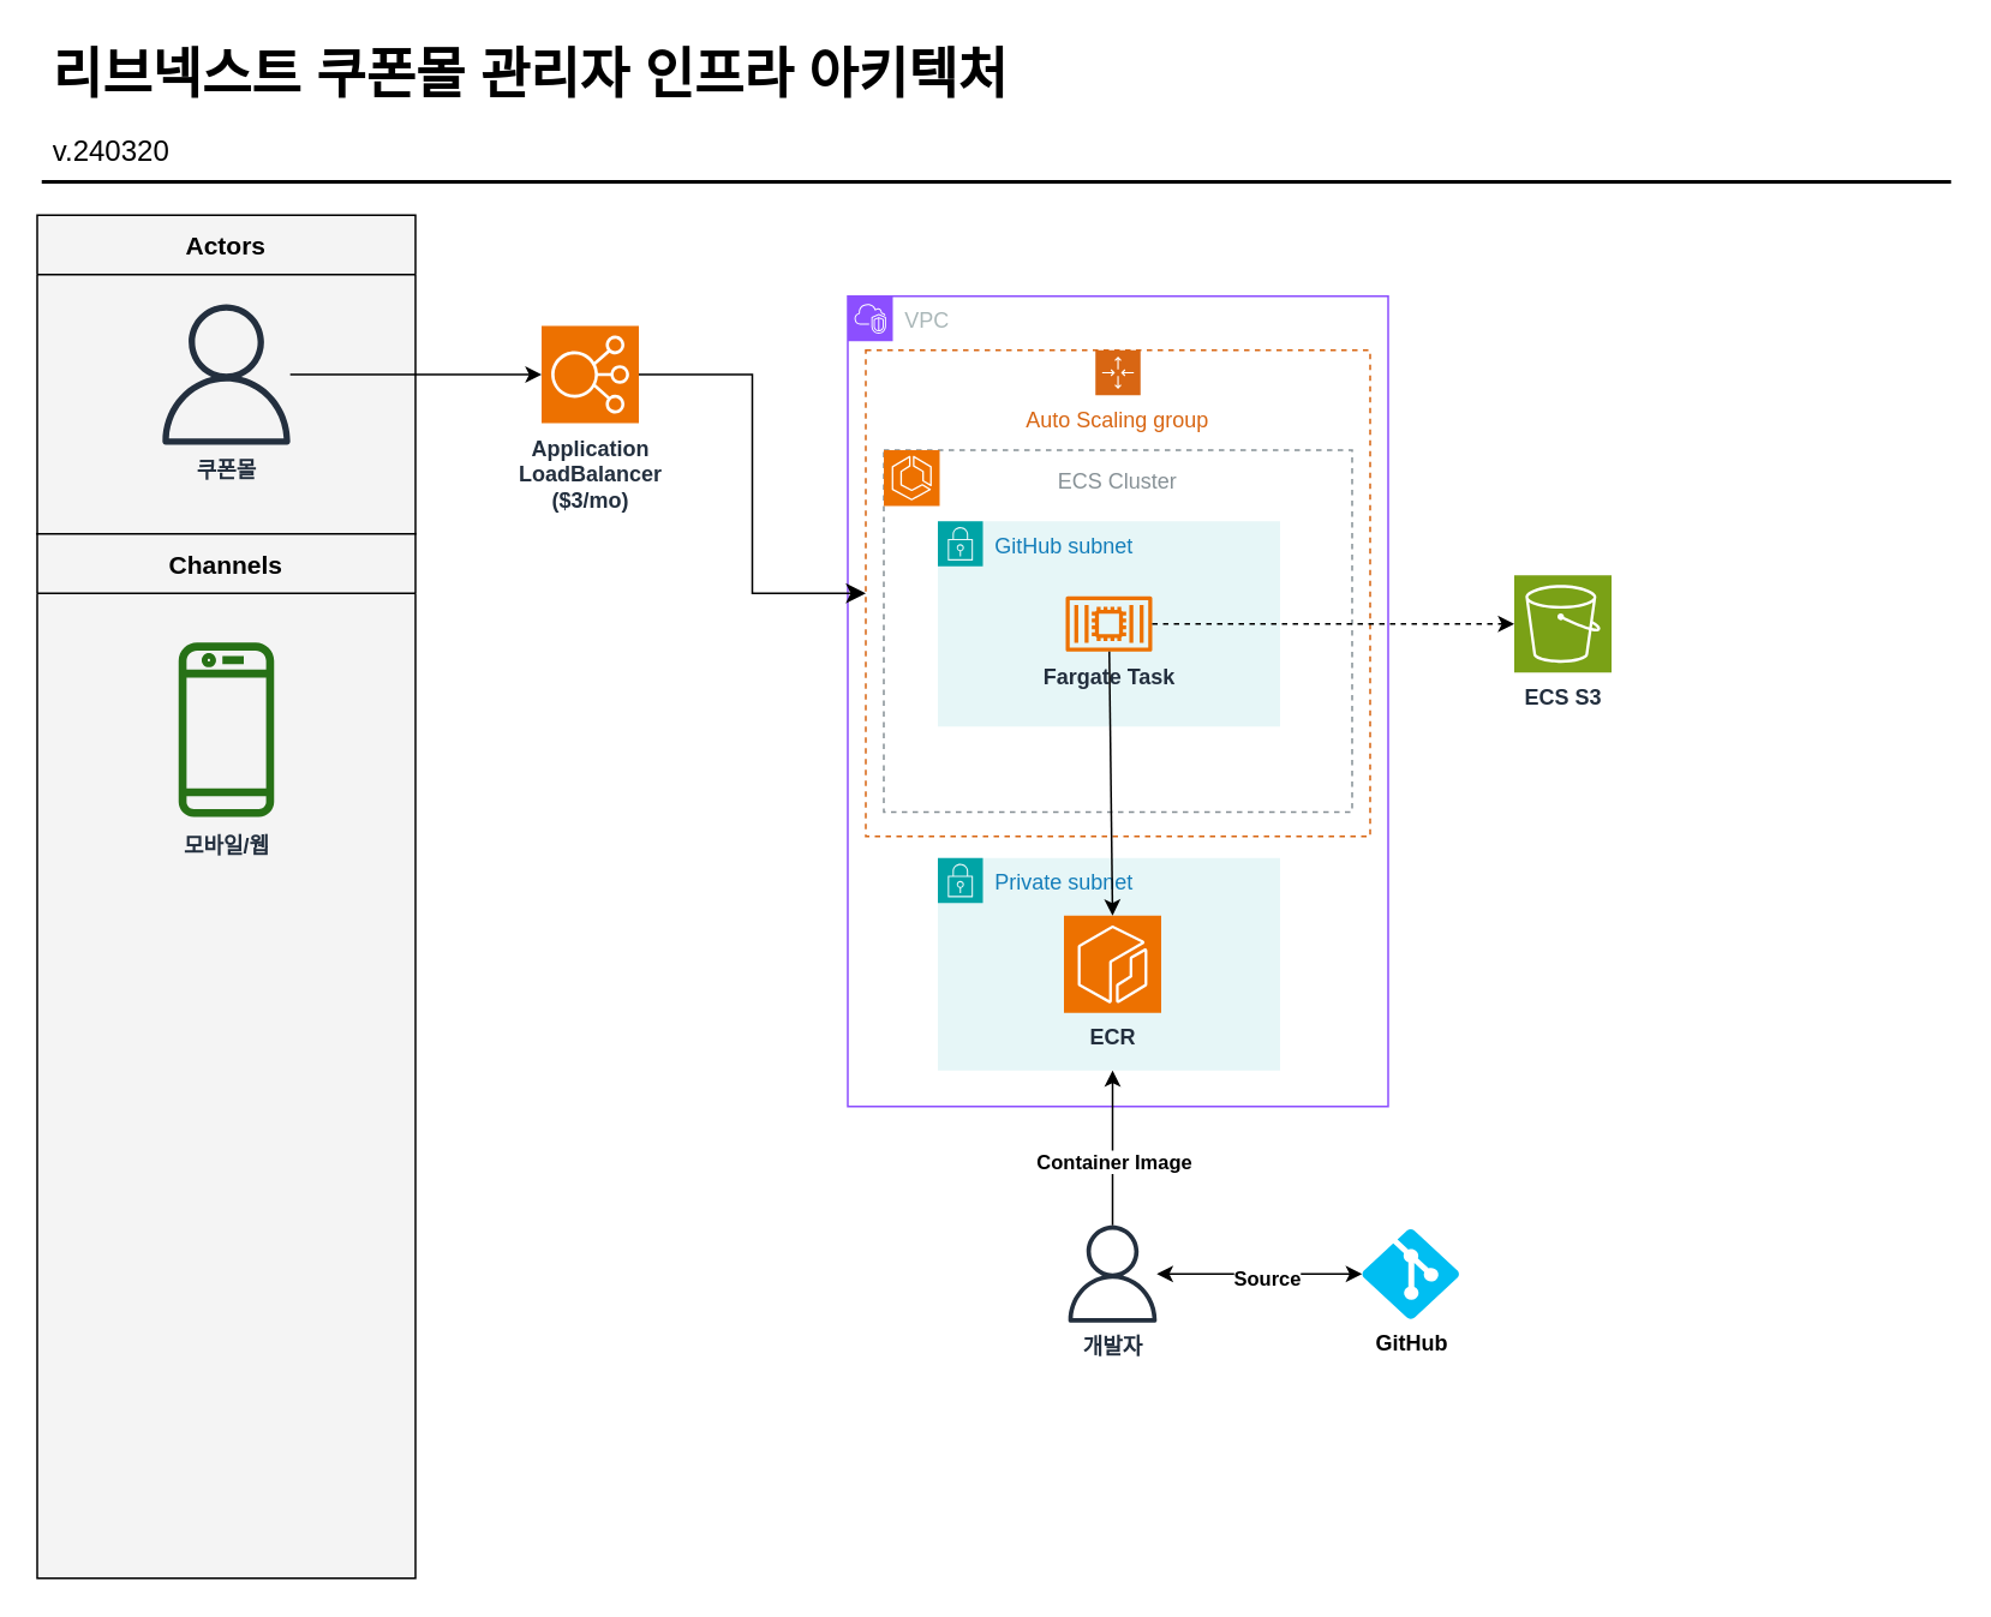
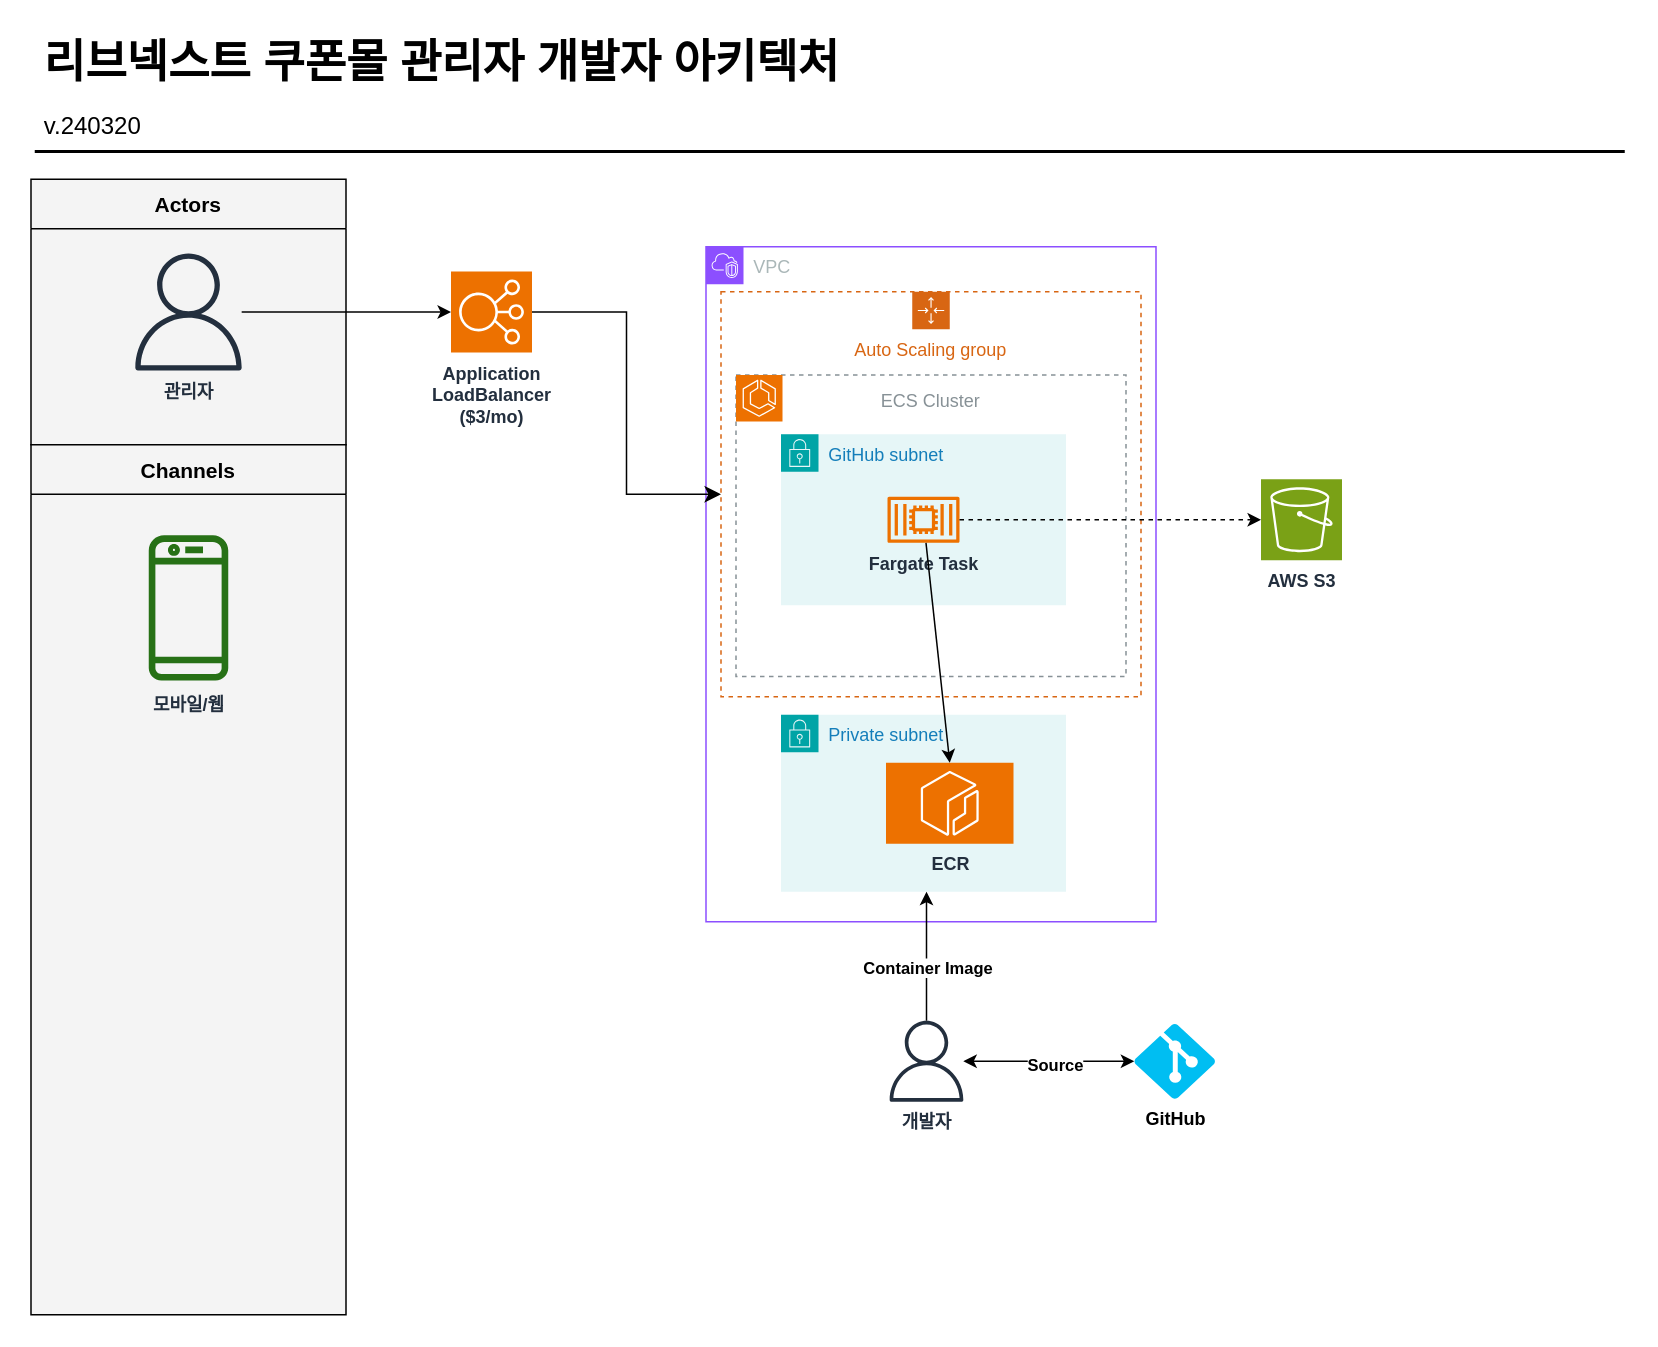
  <mxCell id="0" />
  <mxCell id="1" parent="0" />
  <mxCell id="2" value="VPC" style="points=[[0,0],[0.25,0],[0.5,0],[0.75,0],[1,0],[1,0.25],[1,0.5],[1,0.75],[1,1],[0.75,1],[0.5,1],[0.25,1],[0,1],[0,0.75],[0,0.5],[0,0.25]];outlineConnect=0;gradientColor=none;html=1;whiteSpace=wrap;fontSize=12;fontStyle=0;container=0;pointerEvents=0;collapsible=0;recursiveResize=0;shape=mxgraph.aws4.group;grIcon=mxgraph.aws4.group_vpc2;strokeColor=#8C4FFF;fillColor=none;verticalAlign=top;align=left;spacingLeft=30;fontColor=#AAB7B8;dashed=0;" vertex="1" parent="1"><mxGeometry x="470" y="164" width="300" height="450" as="geometry" /></mxCell>
- <mxCell id="3" value="리브넥스트 쿠폰몰 관리자 인프라 아키텍처" style="text;html=1;resizable=0;points=[];autosize=1;align=left;verticalAlign=top;spacingTop=-4;fontSize=30;fontStyle=1;labelBackgroundColor=none;" parent="1" vertex="1"><mxGeometry x="26.5" y="20.5" width="600" height="40" as="geometry" /></mxCell>
+ <mxCell id="3" value="리브넥스트 쿠폰몰 관리자 개발자 아키텍처" style="text;html=1;resizable=0;points=[];autosize=1;align=left;verticalAlign=top;spacingTop=-4;fontSize=30;fontStyle=1;labelBackgroundColor=none;" parent="1" vertex="1"><mxGeometry x="26.5" y="20.5" width="600" height="40" as="geometry" /></mxCell>
  <mxCell id="4" value="v.240320" style="text;html=1;resizable=0;points=[];autosize=1;align=left;verticalAlign=top;spacingTop=-4;fontSize=16;labelBackgroundColor=none;" parent="1" vertex="1"><mxGeometry x="26.5" y="70.5" width="90" height="30" as="geometry" /></mxCell>
  <mxCell id="5" value="" style="line;strokeWidth=2;html=1;fontSize=14;labelBackgroundColor=none;" parent="1" vertex="1"><mxGeometry x="22.5" y="95.5" width="1060" height="10" as="geometry" /></mxCell>
  <mxCell id="6" value="Actors" style="swimlane;fontSize=14;align=center;swimlaneFillColor=#f4f4f4;fillColor=#f4f4f4;startSize=33;container=1;pointerEvents=0;collapsible=0;recursiveResize=0;" parent="1" vertex="1"><mxGeometry x="20" y="119" width="210" height="177" as="geometry" /></mxCell>
- <mxCell id="7" value="&lt;b&gt;쿠폰몰&lt;/b&gt;" style="outlineConnect=0;fontColor=#232F3E;gradientColor=none;fillColor=#232F3E;strokeColor=none;dashed=0;verticalLabelPosition=bottom;verticalAlign=top;align=center;html=1;fontSize=12;fontStyle=0;aspect=fixed;pointerEvents=1;shape=mxgraph.aws4.user;labelBackgroundColor=none;" parent="6" vertex="1"><mxGeometry x="66" y="49.5" width="78" height="78" as="geometry" /></mxCell>
+ <mxCell id="7" value="&lt;b&gt;관리자&lt;/b&gt;" style="outlineConnect=0;fontColor=#232F3E;gradientColor=none;fillColor=#232F3E;strokeColor=none;dashed=0;verticalLabelPosition=bottom;verticalAlign=top;align=center;html=1;fontSize=12;fontStyle=0;aspect=fixed;pointerEvents=1;shape=mxgraph.aws4.user;labelBackgroundColor=none;" parent="6" vertex="1"><mxGeometry x="66" y="49.5" width="78" height="78" as="geometry" /></mxCell>
  <mxCell id="8" value="Channels" style="swimlane;fontSize=14;align=center;swimlaneFillColor=#f4f4f4;fillColor=#f4f4f4;startSize=33;container=1;pointerEvents=0;collapsible=0;recursiveResize=0;" parent="1" vertex="1"><mxGeometry x="20" y="296" width="210" height="580" as="geometry" /></mxCell>
  <mxCell id="9" value="&lt;b&gt;모바일/웹&lt;/b&gt;" style="outlineConnect=0;fontColor=#232F3E;gradientColor=none;strokeColor=none;fillColor=#277116;dashed=0;verticalLabelPosition=bottom;verticalAlign=top;align=center;html=1;fontSize=12;fontStyle=0;shape=mxgraph.aws4.mobile_client;labelBackgroundColor=none;" parent="8" vertex="1"><mxGeometry x="78.5" y="57.5" width="53" height="102.5" as="geometry" /></mxCell>
  <mxCell id="10" value="&lt;b&gt;Application&lt;br&gt;LoadBalancer&lt;/b&gt;&lt;div&gt;&lt;b&gt;($3/mo)&lt;/b&gt;&lt;/div&gt;" style="sketch=0;points=[[0,0,0],[0.25,0,0],[0.5,0,0],[0.75,0,0],[1,0,0],[0,1,0],[0.25,1,0],[0.5,1,0],[0.75,1,0],[1,1,0],[0,0.25,0],[0,0.5,0],[0,0.75,0],[1,0.25,0],[1,0.5,0],[1,0.75,0]];outlineConnect=0;fontColor=#232F3E;fillColor=#ED7100;strokeColor=#ffffff;dashed=0;verticalLabelPosition=bottom;verticalAlign=top;align=center;html=1;fontSize=12;fontStyle=0;aspect=fixed;shape=mxgraph.aws4.resourceIcon;resIcon=mxgraph.aws4.elastic_load_balancing;" vertex="1" parent="1"><mxGeometry x="300" y="180.5" width="54" height="54" as="geometry" /></mxCell>
  <mxCell id="11" value="" style="edgeStyle=elbowEdgeStyle;elbow=horizontal;endArrow=classic;html=1;curved=0;rounded=0;endSize=8;startSize=8;exitX=1;exitY=0.5;exitDx=0;exitDy=0;exitPerimeter=0;" edge="1" parent="1" source="10" target="15"><mxGeometry width="50" height="50" relative="1" as="geometry"><mxPoint x="350" y="404" as="sourcePoint" /><mxPoint x="400" y="354" as="targetPoint" /></mxGeometry></mxCell>
  <mxCell id="12" value="" style="endArrow=classic;html=1;rounded=0;entryX=0;entryY=0.5;entryDx=0;entryDy=0;entryPerimeter=0;" edge="1" parent="1" source="7" target="10"><mxGeometry width="50" height="50" relative="1" as="geometry"><mxPoint x="580" y="364" as="sourcePoint" /><mxPoint x="630" y="314" as="targetPoint" /></mxGeometry></mxCell>
- <mxCell id="13" value="&lt;b&gt;ECS S3&lt;/b&gt;" style="sketch=0;points=[[0,0,0],[0.25,0,0],[0.5,0,0],[0.75,0,0],[1,0,0],[0,1,0],[0.25,1,0],[0.5,1,0],[0.75,1,0],[1,1,0],[0,0.25,0],[0,0.5,0],[0,0.75,0],[1,0.25,0],[1,0.5,0],[1,0.75,0]];outlineConnect=0;fontColor=#232F3E;fillColor=#7AA116;strokeColor=#ffffff;dashed=0;verticalLabelPosition=bottom;verticalAlign=top;align=center;html=1;fontSize=12;fontStyle=0;aspect=fixed;shape=mxgraph.aws4.resourceIcon;resIcon=mxgraph.aws4.s3;" vertex="1" parent="1"><mxGeometry x="840" y="319" width="54" height="54" as="geometry" /></mxCell>
+ <mxCell id="13" value="&lt;b&gt;AWS S3&lt;/b&gt;" style="sketch=0;points=[[0,0,0],[0.25,0,0],[0.5,0,0],[0.75,0,0],[1,0,0],[0,1,0],[0.25,1,0],[0.5,1,0],[0.75,1,0],[1,1,0],[0,0.25,0],[0,0.5,0],[0,0.75,0],[1,0.25,0],[1,0.5,0],[1,0.75,0]];outlineConnect=0;fontColor=#232F3E;fillColor=#7AA116;strokeColor=#ffffff;dashed=0;verticalLabelPosition=bottom;verticalAlign=top;align=center;html=1;fontSize=12;fontStyle=0;aspect=fixed;shape=mxgraph.aws4.resourceIcon;resIcon=mxgraph.aws4.s3;" vertex="1" parent="1"><mxGeometry x="840" y="319" width="54" height="54" as="geometry" /></mxCell>
  <mxCell id="14" value="" style="group" vertex="1" connectable="0" parent="1"><mxGeometry x="480" y="194" width="280" height="270" as="geometry" /></mxCell>
  <mxCell id="15" value="Auto Scaling group" style="points=[[0,0],[0.25,0],[0.5,0],[0.75,0],[1,0],[1,0.25],[1,0.5],[1,0.75],[1,1],[0.75,1],[0.5,1],[0.25,1],[0,1],[0,0.75],[0,0.5],[0,0.25]];outlineConnect=0;gradientColor=none;html=1;whiteSpace=wrap;fontSize=12;fontStyle=0;container=0;pointerEvents=0;collapsible=0;recursiveResize=0;shape=mxgraph.aws4.groupCenter;grIcon=mxgraph.aws4.group_auto_scaling_group;grStroke=1;strokeColor=#D86613;fillColor=none;verticalAlign=top;align=center;fontColor=#D86613;dashed=1;spacingTop=25;" vertex="1" parent="14"><mxGeometry width="280" height="270" as="geometry" /></mxCell>
  <mxCell id="16" value="" style="group" vertex="1" connectable="0" parent="14"><mxGeometry x="10" y="55.5" width="260" height="201" as="geometry" /></mxCell>
  <mxCell id="17" value="" style="group" vertex="1" connectable="0" parent="16"><mxGeometry width="260" height="201" as="geometry" /></mxCell>
  <mxCell id="18" value="ECS Cluster" style="outlineConnect=0;gradientColor=none;html=1;whiteSpace=wrap;fontSize=12;fontStyle=0;strokeColor=#879196;fillColor=none;verticalAlign=top;align=center;fontColor=#879196;dashed=1;spacingTop=3;" vertex="1" parent="17"><mxGeometry width="260" height="201" as="geometry" /></mxCell>
  <mxCell id="19" value="" style="sketch=0;points=[[0,0,0],[0.25,0,0],[0.5,0,0],[0.75,0,0],[1,0,0],[0,1,0],[0.25,1,0],[0.5,1,0],[0.75,1,0],[1,1,0],[0,0.25,0],[0,0.5,0],[0,0.75,0],[1,0.25,0],[1,0.5,0],[1,0.75,0]];outlineConnect=0;fontColor=#232F3E;fillColor=#ED7100;strokeColor=#ffffff;dashed=0;verticalLabelPosition=bottom;verticalAlign=top;align=center;html=1;fontSize=12;fontStyle=0;aspect=fixed;shape=mxgraph.aws4.resourceIcon;resIcon=mxgraph.aws4.ecs;" vertex="1" parent="17"><mxGeometry width="31" height="31" as="geometry" /></mxCell>
  <mxCell id="20" value="" style="group" vertex="1" connectable="0" parent="16"><mxGeometry x="30" y="39.5" width="190" height="114" as="geometry" /></mxCell>
  <mxCell id="21" value="GitHub subnet" style="points=[[0,0],[0.25,0],[0.5,0],[0.75,0],[1,0],[1,0.25],[1,0.5],[1,0.75],[1,1],[0.75,1],[0.5,1],[0.25,1],[0,1],[0,0.75],[0,0.5],[0,0.25]];outlineConnect=0;gradientColor=none;html=1;whiteSpace=wrap;fontSize=12;fontStyle=0;container=0;pointerEvents=0;collapsible=0;recursiveResize=0;shape=mxgraph.aws4.group;grIcon=mxgraph.aws4.group_security_group;grStroke=0;strokeColor=#00A4A6;fillColor=#E6F6F7;verticalAlign=top;align=left;spacingLeft=30;fontColor=#147EBA;dashed=0;" vertex="1" parent="20"><mxGeometry width="190" height="114" as="geometry" /></mxCell>
  <mxCell id="22" value="&lt;b&gt;Fargate Task&lt;/b&gt;" style="sketch=0;outlineConnect=0;fontColor=#232F3E;gradientColor=none;fillColor=#ED7100;strokeColor=none;dashed=0;verticalLabelPosition=bottom;verticalAlign=top;align=center;html=1;fontSize=12;fontStyle=0;aspect=fixed;pointerEvents=1;shape=mxgraph.aws4.container_2;" vertex="1" parent="20"><mxGeometry x="71" y="41.5" width="48" height="31" as="geometry" /></mxCell>
  <mxCell id="23" value="" style="endArrow=classic;html=1;rounded=0;entryX=0;entryY=0.5;entryDx=0;entryDy=0;entryPerimeter=0;dashed=1;" edge="1" parent="1" source="22" target="13"><mxGeometry width="50" height="50" relative="1" as="geometry"><mxPoint x="810" y="424" as="sourcePoint" /><mxPoint x="860" y="374" as="targetPoint" /></mxGeometry></mxCell>
  <mxCell id="24" value="&lt;b&gt;개발자&lt;/b&gt;" style="outlineConnect=0;fontColor=#232F3E;gradientColor=none;fillColor=#232F3E;strokeColor=none;dashed=0;verticalLabelPosition=bottom;verticalAlign=top;align=center;html=1;fontSize=12;fontStyle=0;aspect=fixed;pointerEvents=1;shape=mxgraph.aws4.user;labelBackgroundColor=none;" vertex="1" parent="1"><mxGeometry x="590" y="680" width="54" height="54" as="geometry" /></mxCell>
  <mxCell id="25" value="Private subnet" style="points=[[0,0],[0.25,0],[0.5,0],[0.75,0],[1,0],[1,0.25],[1,0.5],[1,0.75],[1,1],[0.75,1],[0.5,1],[0.25,1],[0,1],[0,0.75],[0,0.5],[0,0.25]];outlineConnect=0;gradientColor=none;html=1;whiteSpace=wrap;fontSize=12;fontStyle=0;container=1;pointerEvents=0;collapsible=0;recursiveResize=0;shape=mxgraph.aws4.group;grIcon=mxgraph.aws4.group_security_group;grStroke=0;strokeColor=#00A4A6;fillColor=#E6F6F7;verticalAlign=top;align=left;spacingLeft=30;fontColor=#147EBA;dashed=0;" vertex="1" parent="1"><mxGeometry x="520" y="476" width="190" height="118" as="geometry" /></mxCell>
- <mxCell id="26" value="ECR" style="sketch=0;points=[[0,0,0],[0.25,0,0],[0.5,0,0],[0.75,0,0],[1,0,0],[0,1,0],[0.25,1,0],[0.5,1,0],[0.75,1,0],[1,1,0],[0,0.25,0],[0,0.5,0],[0,0.75,0],[1,0.25,0],[1,0.5,0],[1,0.75,0]];outlineConnect=0;fontColor=#232F3E;fillColor=#ED7100;strokeColor=#ffffff;dashed=0;verticalLabelPosition=bottom;verticalAlign=top;align=center;html=1;fontSize=12;fontStyle=1;aspect=fixed;shape=mxgraph.aws4.resourceIcon;resIcon=mxgraph.aws4.ecr;" vertex="1" parent="25"><mxGeometry x="70" y="32" width="54" height="54" as="geometry" /></mxCell>
+ <mxCell id="26" value="ECR" style="sketch=0;points=[[0,0,0],[0.25,0,0],[0.5,0,0],[0.75,0,0],[1,0,0],[0,1,0],[0.25,1,0],[0.5,1,0],[0.75,1,0],[1,1,0],[0,0.25,0],[0,0.5,0],[0,0.75,0],[1,0.25,0],[1,0.5,0],[1,0.75,0]];outlineConnect=0;fontColor=#232F3E;fillColor=#ED7100;strokeColor=#ffffff;dashed=0;verticalLabelPosition=bottom;verticalAlign=top;align=center;html=1;fontSize=12;fontStyle=1;aspect=fixed;shape=mxgraph.aws4.resourceIcon;resIcon=mxgraph.aws4.ecr;" vertex="1" parent="25"><mxGeometry x="70" y="32" width="85" height="54" as="geometry" /></mxCell>
  <mxCell id="27" value="" style="endArrow=classic;html=1;rounded=0;" edge="1" parent="1" source="24"><mxGeometry width="50" height="50" relative="1" as="geometry"><mxPoint x="468" y="600" as="sourcePoint" /><mxPoint x="617" y="594" as="targetPoint" /></mxGeometry></mxCell>
  <mxCell id="28" value="&lt;b&gt;Container Image&lt;/b&gt;" style="edgeLabel;html=1;align=center;verticalAlign=middle;resizable=0;points=[];" vertex="1" connectable="0" parent="27"><mxGeometry x="-0.165" relative="1" as="geometry"><mxPoint as="offset" /></mxGeometry></mxCell>
  <mxCell id="29" value="&lt;b&gt;GitHub&lt;/b&gt;" style="verticalLabelPosition=bottom;html=1;verticalAlign=top;align=center;strokeColor=none;fillColor=#00BEF2;shape=mxgraph.azure.git_repository;" vertex="1" parent="1"><mxGeometry x="755.5" y="682" width="54" height="50" as="geometry" /></mxCell>
  <mxCell id="30" value="" style="endArrow=classic;html=1;rounded=0;entryX=0.5;entryY=0;entryDx=0;entryDy=0;entryPerimeter=0;" edge="1" parent="1" source="22" target="26"><mxGeometry width="50" height="50" relative="1" as="geometry"><mxPoint x="580" y="514" as="sourcePoint" /><mxPoint x="660" y="534" as="targetPoint" /></mxGeometry></mxCell>
  <mxCell id="31" value="" style="endArrow=classic;startArrow=classic;html=1;rounded=0;" edge="1" parent="1" source="24" target="29"><mxGeometry width="50" height="50" relative="1" as="geometry"><mxPoint x="625.5" y="690" as="sourcePoint" /><mxPoint x="675.5" y="640" as="targetPoint" /></mxGeometry></mxCell>
  <mxCell id="32" value="Source" style="edgeLabel;html=1;align=center;verticalAlign=middle;resizable=0;points=[];fontStyle=1" vertex="1" connectable="0" parent="31"><mxGeometry x="0.068" y="-2" relative="1" as="geometry"><mxPoint as="offset" /></mxGeometry></mxCell>
